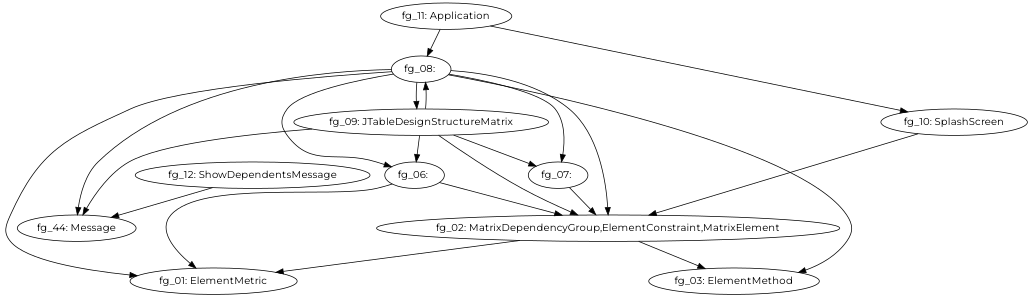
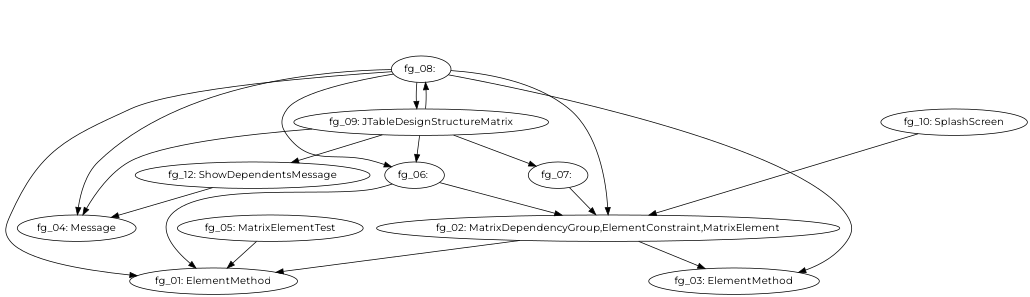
  digraph {
    fontname=Montserrat
    node [fontname=Montserrat]
    edge [fontname=Montserrat]
    "fg_02: MatrixDependencyGroup,ElementConstraint,MatrixElement"
-   "fg_01: ElementMetric"
+   "fg_01: ElementMetric" [label="fg_01: ElementMethod"]
    "fg_03: ElementMethod"
+   "fg_05: MatrixElementTest"
    "fg_06: "
    "fg_07: "
    "fg_08: "
-   "fg_04: Message" [label="fg_44: Message"]
+   "fg_04: Message"
    "fg_09: JTableDesignStructureMatrix"
-   "fg_11: Application"
    "fg_10: SplashScreen"
    "fg_12: ShowDependentsMessage"
    "fg_02: MatrixDependencyGroup,ElementConstraint,MatrixElement" -> "fg_01: ElementMetric"
    "fg_02: MatrixDependencyGroup,ElementConstraint,MatrixElement" -> "fg_03: ElementMethod"
+   "fg_05: MatrixElementTest" -> "fg_01: ElementMetric"
    "fg_06: " -> "fg_02: MatrixDependencyGroup,ElementConstraint,MatrixElement"
    "fg_06: " -> "fg_01: ElementMetric"
    "fg_07: " -> "fg_02: MatrixDependencyGroup,ElementConstraint,MatrixElement"
    "fg_08: " -> "fg_02: MatrixDependencyGroup,ElementConstraint,MatrixElement"
    "fg_08: " -> "fg_01: ElementMetric"
    "fg_08: " -> "fg_03: ElementMethod"
    "fg_08: " -> "fg_06: "
-   "fg_08: " -> "fg_07: "
    "fg_08: " -> "fg_04: Message"
    "fg_08: " -> "fg_09: JTableDesignStructureMatrix"
-   "fg_09: JTableDesignStructureMatrix" -> "fg_02: MatrixDependencyGroup,ElementConstraint,MatrixElement"
+   "fg_09: JTableDesignStructureMatrix" -> "fg_12: ShowDependentsMessage"
    "fg_09: JTableDesignStructureMatrix" -> "fg_06: "
    "fg_09: JTableDesignStructureMatrix" -> "fg_07: "
    "fg_09: JTableDesignStructureMatrix" -> "fg_08: "
    "fg_09: JTableDesignStructureMatrix" -> "fg_04: Message"
-   "fg_11: Application" -> "fg_08: "
-   "fg_11: Application" -> "fg_10: SplashScreen"
    "fg_10: SplashScreen" -> "fg_02: MatrixDependencyGroup,ElementConstraint,MatrixElement"
    "fg_12: ShowDependentsMessage" -> "fg_04: Message"
  }
